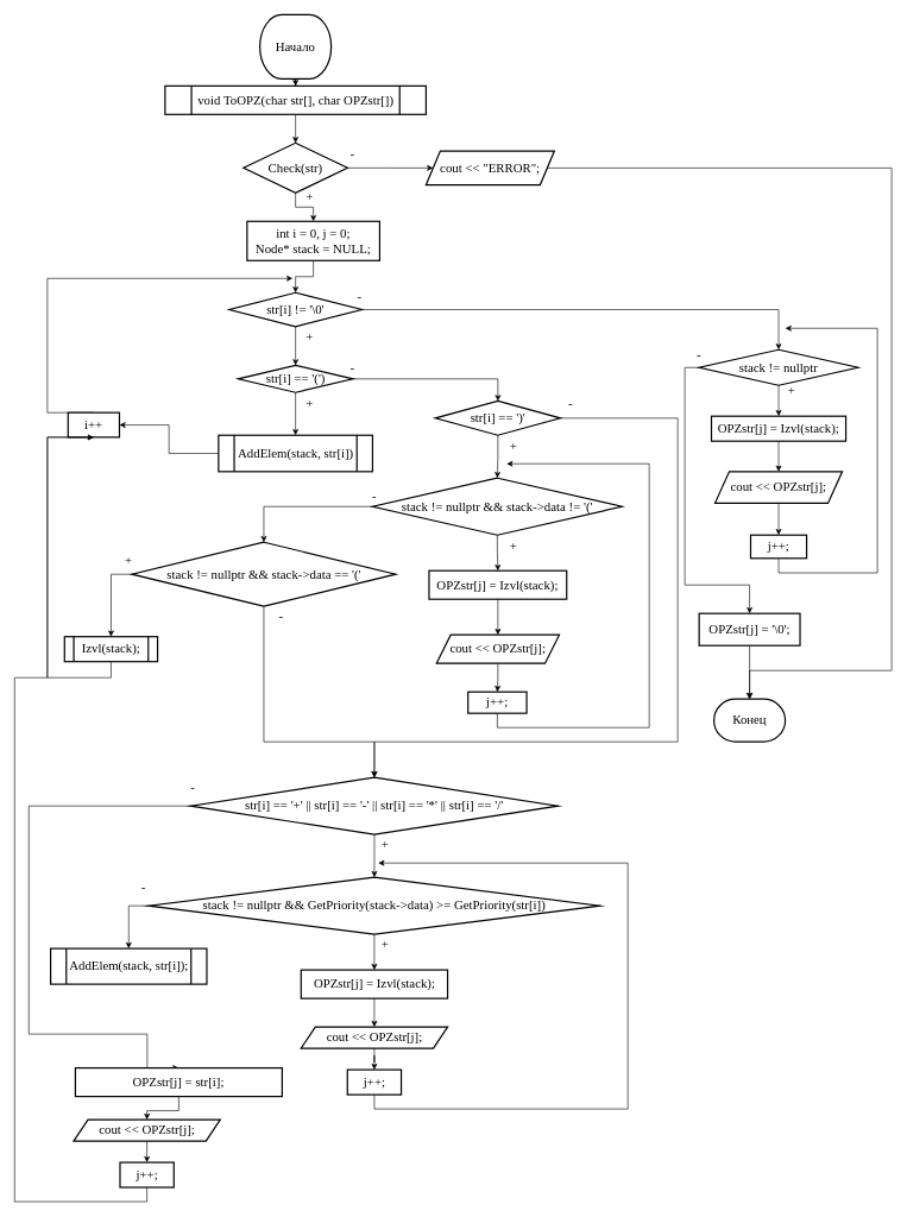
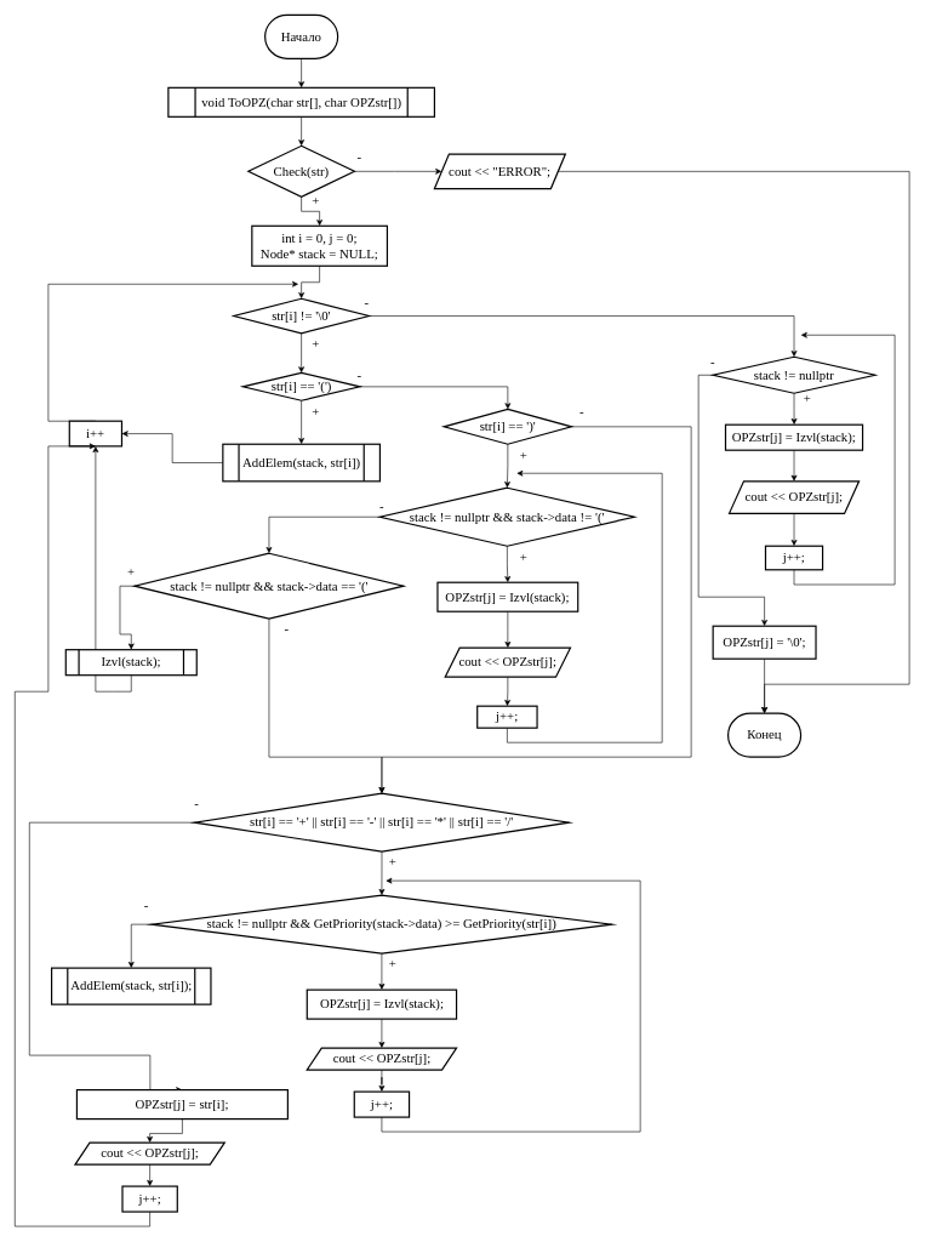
  <mxCell id="0" />
  <mxCell id="1" parent="0" />
  <mxCell id="2" value="" style="edgeStyle=orthogonalEdgeStyle;rounded=0;orthogonalLoop=1;jettySize=auto;html=1;" edge="1" parent="1" source="3" target="6"><mxGeometry relative="1" as="geometry" /></mxCell>
- <mxCell id="3" value="Начало" style="strokeWidth=2;html=1;shape=mxgraph.flowchart.terminator;whiteSpace=wrap;fontSize=18;fontFamily=Times New Roman;" vertex="1" parent="1"><mxGeometry x="364" y="20" width="100" height="90" as="geometry" /></mxCell>
+ <mxCell id="3" value="Начало" style="strokeWidth=2;html=1;shape=mxgraph.flowchart.terminator;whiteSpace=wrap;fontSize=18;fontFamily=Times New Roman;" vertex="1" parent="1"><mxGeometry x="364" y="20" width="100" height="60" as="geometry" /></mxCell>
  <mxCell id="4" value="Конец" style="strokeWidth=2;html=1;shape=mxgraph.flowchart.terminator;whiteSpace=wrap;fontSize=18;fontFamily=Times New Roman;" vertex="1" parent="1"><mxGeometry x="1000.75" y="980" width="100" height="60" as="geometry" /></mxCell>
  <mxCell id="5" value="" style="edgeStyle=orthogonalEdgeStyle;rounded=0;orthogonalLoop=1;jettySize=auto;html=1;" edge="1" parent="1" source="6" target="9"><mxGeometry relative="1" as="geometry" /></mxCell>
  <mxCell id="6" value="void ToOPZ(char str[], char OPZstr[])" style="shape=process;whiteSpace=wrap;html=1;backgroundOutline=1;fontSize=18;fontFamily=Times New Roman;strokeWidth=2;" vertex="1" parent="1"><mxGeometry x="231" y="120" width="366" height="40" as="geometry" /></mxCell>
  <mxCell id="7" value="" style="edgeStyle=orthogonalEdgeStyle;rounded=0;orthogonalLoop=1;jettySize=auto;html=1;" edge="1" parent="1" source="9" target="11"><mxGeometry relative="1" as="geometry" /></mxCell>
  <mxCell id="8" value="" style="edgeStyle=orthogonalEdgeStyle;rounded=0;orthogonalLoop=1;jettySize=auto;html=1;" edge="1" parent="1" source="9" target="12"><mxGeometry relative="1" as="geometry" /></mxCell>
  <mxCell id="9" value="Check(str)" style="rhombus;whiteSpace=wrap;html=1;fontSize=18;fontFamily=Times New Roman;strokeWidth=2;" vertex="1" parent="1"><mxGeometry x="341" y="200" width="146" height="70" as="geometry" /></mxCell>
  <mxCell id="10" value="" style="edgeStyle=orthogonalEdgeStyle;rounded=0;orthogonalLoop=1;jettySize=auto;html=1;" edge="1" parent="1" source="11" target="17"><mxGeometry relative="1" as="geometry" /></mxCell>
  <mxCell id="11" value="&lt;div&gt;int i = 0, j = 0;&lt;/div&gt;&lt;div&gt;&lt;span style=&quot;background-color: initial;&quot;&gt;Node* stack = NULL;&lt;/span&gt;&lt;/div&gt;" style="whiteSpace=wrap;html=1;fontSize=18;fontFamily=Times New Roman;strokeWidth=2;" vertex="1" parent="1"><mxGeometry x="346" y="310" width="186" height="55" as="geometry" /></mxCell>
  <mxCell id="12" value="cout &amp;lt;&amp;lt; &quot;ERROR&quot;;" style="shape=parallelogram;perimeter=parallelogramPerimeter;whiteSpace=wrap;html=1;fixedSize=1;fontSize=18;fontFamily=Times New Roman;strokeWidth=2;" vertex="1" parent="1"><mxGeometry x="597" y="211.25" width="180" height="47.5" as="geometry" /></mxCell>
  <mxCell id="13" value="+" style="text;html=1;align=center;verticalAlign=middle;whiteSpace=wrap;rounded=0;fontSize=18;fontFamily=Times New Roman;" vertex="1" parent="1"><mxGeometry x="404" y="260" width="60" height="30" as="geometry" /></mxCell>
  <mxCell id="14" value="-" style="text;html=1;align=center;verticalAlign=middle;whiteSpace=wrap;rounded=0;fontSize=18;fontFamily=Times New Roman;" vertex="1" parent="1"><mxGeometry x="464" y="200" width="60" height="30" as="geometry" /></mxCell>
  <mxCell id="15" value="" style="edgeStyle=orthogonalEdgeStyle;rounded=0;orthogonalLoop=1;jettySize=auto;html=1;" edge="1" parent="1" source="17" target="21"><mxGeometry relative="1" as="geometry" /></mxCell>
  <mxCell id="16" value="" style="edgeStyle=orthogonalEdgeStyle;rounded=0;orthogonalLoop=1;jettySize=auto;html=1;" edge="1" parent="1" source="17" target="76"><mxGeometry relative="1" as="geometry" /></mxCell>
  <mxCell id="17" value="str[i] != '\0'" style="rhombus;whiteSpace=wrap;html=1;fontSize=18;fontFamily=Times New Roman;strokeWidth=2;" vertex="1" parent="1"><mxGeometry x="321" y="410" width="186" height="47.5" as="geometry" /></mxCell>
  <mxCell id="18" value="+" style="text;html=1;align=center;verticalAlign=middle;whiteSpace=wrap;rounded=0;fontSize=18;fontFamily=Times New Roman;" vertex="1" parent="1"><mxGeometry x="404" y="457.5" width="60" height="30" as="geometry" /></mxCell>
  <mxCell id="19" value="" style="edgeStyle=orthogonalEdgeStyle;rounded=0;orthogonalLoop=1;jettySize=auto;html=1;" edge="1" parent="1" source="21" target="24"><mxGeometry relative="1" as="geometry" /></mxCell>
  <mxCell id="20" value="" style="edgeStyle=orthogonalEdgeStyle;rounded=0;orthogonalLoop=1;jettySize=auto;html=1;" edge="1" parent="1" source="21" target="28"><mxGeometry relative="1" as="geometry" /></mxCell>
  <mxCell id="21" value="str[i] == '(')" style="rhombus;whiteSpace=wrap;html=1;fontSize=18;fontFamily=Times New Roman;strokeWidth=2;" vertex="1" parent="1"><mxGeometry x="333.5" y="512" width="161" height="38" as="geometry" /></mxCell>
  <mxCell id="22" value="+" style="text;html=1;align=center;verticalAlign=middle;whiteSpace=wrap;rounded=0;fontSize=18;fontFamily=Times New Roman;" vertex="1" parent="1"><mxGeometry x="404" y="550" width="60" height="30" as="geometry" /></mxCell>
  <mxCell id="23" value="" style="edgeStyle=orthogonalEdgeStyle;rounded=0;orthogonalLoop=1;jettySize=auto;html=1;" edge="1" parent="1" source="24" target="53"><mxGeometry relative="1" as="geometry" /></mxCell>
  <mxCell id="24" value="AddElem(stack, str[i])" style="shape=process;whiteSpace=wrap;html=1;backgroundOutline=1;fontSize=18;fontFamily=Times New Roman;strokeWidth=2;" vertex="1" parent="1"><mxGeometry x="306" y="610" width="216" height="51" as="geometry" /></mxCell>
  <mxCell id="25" value="-" style="text;html=1;align=center;verticalAlign=middle;whiteSpace=wrap;rounded=0;fontSize=18;fontFamily=Times New Roman;" vertex="1" parent="1"><mxGeometry x="464" y="500" width="60" height="30" as="geometry" /></mxCell>
  <mxCell id="26" value="" style="edgeStyle=orthogonalEdgeStyle;rounded=0;orthogonalLoop=1;jettySize=auto;html=1;" edge="1" parent="1" source="28" target="31"><mxGeometry relative="1" as="geometry" /></mxCell>
  <mxCell id="27" value="" style="edgeStyle=orthogonalEdgeStyle;rounded=0;orthogonalLoop=1;jettySize=auto;html=1;exitX=1;exitY=0.5;exitDx=0;exitDy=0;" edge="1" parent="1" source="28" target="49"><mxGeometry relative="1" as="geometry"><Array as="points"><mxPoint x="950" y="586" /><mxPoint x="950" y="1040" /></Array></mxGeometry></mxCell>
  <mxCell id="28" value="str[i] == ')'" style="rhombus;whiteSpace=wrap;html=1;fontSize=18;fontFamily=Times New Roman;strokeWidth=2;" vertex="1" parent="1"><mxGeometry x="610" y="562" width="175.5" height="48" as="geometry" /></mxCell>
  <mxCell id="29" value="" style="edgeStyle=orthogonalEdgeStyle;rounded=0;orthogonalLoop=1;jettySize=auto;html=1;" edge="1" parent="1" source="31" target="34"><mxGeometry relative="1" as="geometry" /></mxCell>
  <mxCell id="30" value="" style="edgeStyle=orthogonalEdgeStyle;rounded=0;orthogonalLoop=1;jettySize=auto;html=1;exitX=0;exitY=0.5;exitDx=0;exitDy=0;" edge="1" parent="1" source="31" target="42"><mxGeometry relative="1" as="geometry" /></mxCell>
  <mxCell id="31" value="stack != nullptr &amp;amp;&amp;amp; stack-&amp;gt;data != '('" style="rhombus;whiteSpace=wrap;html=1;fontSize=18;fontFamily=Times New Roman;strokeWidth=2;" vertex="1" parent="1"><mxGeometry x="522" y="670" width="350" height="80" as="geometry" /></mxCell>
  <mxCell id="32" value="+" style="text;html=1;align=center;verticalAlign=middle;whiteSpace=wrap;rounded=0;fontSize=18;fontFamily=Times New Roman;" vertex="1" parent="1"><mxGeometry x="690" y="610" width="60" height="30" as="geometry" /></mxCell>
  <mxCell id="33" value="" style="edgeStyle=orthogonalEdgeStyle;rounded=0;orthogonalLoop=1;jettySize=auto;html=1;" edge="1" parent="1" source="34" target="36"><mxGeometry relative="1" as="geometry" /></mxCell>
  <mxCell id="34" value="OPZstr[j] = Izvl(stack);" style="whiteSpace=wrap;html=1;fontSize=18;fontFamily=Times New Roman;strokeWidth=2;" vertex="1" parent="1"><mxGeometry x="601.25" y="800" width="193" height="40" as="geometry" /></mxCell>
  <mxCell id="35" value="" style="edgeStyle=orthogonalEdgeStyle;rounded=0;orthogonalLoop=1;jettySize=auto;html=1;" edge="1" parent="1" source="36" target="38"><mxGeometry relative="1" as="geometry" /></mxCell>
  <mxCell id="36" value="cout &amp;lt;&amp;lt; OPZstr[j];" style="shape=parallelogram;perimeter=parallelogramPerimeter;whiteSpace=wrap;html=1;fixedSize=1;fontSize=18;fontFamily=Times New Roman;strokeWidth=2;" vertex="1" parent="1"><mxGeometry x="611.63" y="890" width="172.25" height="40" as="geometry" /></mxCell>
  <mxCell id="37" style="edgeStyle=orthogonalEdgeStyle;rounded=0;orthogonalLoop=1;jettySize=auto;html=1;exitX=0.5;exitY=1;exitDx=0;exitDy=0;" edge="1" parent="1" source="38"><mxGeometry relative="1" as="geometry"><mxPoint x="710" y="650" as="targetPoint" /><Array as="points"><mxPoint x="697" y="1020" /><mxPoint x="910" y="1020" /><mxPoint x="910" y="650" /></Array></mxGeometry></mxCell>
  <mxCell id="38" value="j++;" style="whiteSpace=wrap;html=1;fontSize=18;fontFamily=Times New Roman;strokeWidth=2;" vertex="1" parent="1"><mxGeometry x="655.87" y="970" width="82.25" height="30" as="geometry" /></mxCell>
  <mxCell id="39" value="+" style="text;html=1;align=center;verticalAlign=middle;whiteSpace=wrap;rounded=0;fontSize=18;fontFamily=Times New Roman;" vertex="1" parent="1"><mxGeometry x="690" y="750" width="60" height="30" as="geometry" /></mxCell>
  <mxCell id="40" value="" style="edgeStyle=orthogonalEdgeStyle;rounded=0;orthogonalLoop=1;jettySize=auto;html=1;exitX=0;exitY=0.5;exitDx=0;exitDy=0;" edge="1" parent="1" source="42" target="46"><mxGeometry relative="1" as="geometry" /></mxCell>
  <mxCell id="41" style="edgeStyle=orthogonalEdgeStyle;rounded=0;orthogonalLoop=1;jettySize=auto;html=1;entryX=0.5;entryY=0;entryDx=0;entryDy=0;exitX=0.5;exitY=1;exitDx=0;exitDy=0;" edge="1" parent="1" source="42" target="49"><mxGeometry relative="1" as="geometry"><Array as="points"><mxPoint x="370" y="1040" /><mxPoint x="525" y="1040" /></Array></mxGeometry></mxCell>
  <mxCell id="42" value="stack != nullptr &amp;amp;&amp;amp; stack-&amp;gt;data == '('" style="rhombus;whiteSpace=wrap;html=1;fontSize=18;fontFamily=Times New Roman;strokeWidth=2;" vertex="1" parent="1"><mxGeometry x="184.5" y="760" width="370" height="90" as="geometry" /></mxCell>
  <mxCell id="43" value="-" style="text;html=1;align=center;verticalAlign=middle;whiteSpace=wrap;rounded=0;fontSize=18;fontFamily=Times New Roman;" vertex="1" parent="1"><mxGeometry x="494.5" y="680" width="60" height="30" as="geometry" /></mxCell>
  <mxCell id="44" value="-" style="text;html=1;align=center;verticalAlign=middle;whiteSpace=wrap;rounded=0;fontSize=18;fontFamily=Times New Roman;" vertex="1" parent="1"><mxGeometry x="364" y="850" width="60" height="30" as="geometry" /></mxCell>
  <mxCell id="45" style="edgeStyle=orthogonalEdgeStyle;rounded=0;orthogonalLoop=1;jettySize=auto;html=1;entryX=0.5;entryY=1;entryDx=0;entryDy=0;exitX=0.5;exitY=1;exitDx=0;exitDy=0;" edge="1" parent="1" source="46" target="53"><mxGeometry relative="1" as="geometry"><Array as="points"><mxPoint x="155" y="950" /><mxPoint x="66" y="950" /></Array></mxGeometry></mxCell>
- <mxCell id="46" value="Izvl(stack);" style="shape=process;whiteSpace=wrap;html=1;backgroundOutline=1;fontSize=18;fontFamily=Times New Roman;strokeWidth=2;" vertex="1" parent="1"><mxGeometry x="90" y="892.5" width="130.5" height="35" as="geometry" /></mxCell>
+ <mxCell id="46" value="Izvl(stack);" style="shape=process;whiteSpace=wrap;html=1;backgroundOutline=1;fontSize=18;fontFamily=Times New Roman;strokeWidth=2;" vertex="1" parent="1"><mxGeometry x="90" y="892.5" width="180" height="35" as="geometry" /></mxCell>
  <mxCell id="47" value="" style="edgeStyle=orthogonalEdgeStyle;rounded=0;orthogonalLoop=1;jettySize=auto;html=1;" edge="1" parent="1" source="49" target="56"><mxGeometry relative="1" as="geometry" /></mxCell>
  <mxCell id="48" value="" style="edgeStyle=orthogonalEdgeStyle;rounded=0;orthogonalLoop=1;jettySize=auto;html=1;exitX=0;exitY=0.5;exitDx=0;exitDy=0;entryX=0.5;entryY=0;entryDx=0;entryDy=0;" edge="1" parent="1" source="49" target="69"><mxGeometry relative="1" as="geometry"><Array as="points"><mxPoint x="40" y="1130" /><mxPoint x="40" y="1450" /><mxPoint x="206" y="1450" /></Array></mxGeometry></mxCell>
  <mxCell id="49" value="str[i] == '+' || str[i] == '-' || str[i] == '*' || str[i] == '/'" style="rhombus;whiteSpace=wrap;html=1;fontSize=18;fontFamily=Times New Roman;strokeWidth=2;" vertex="1" parent="1"><mxGeometry x="266.87" y="1090" width="515.25" height="80" as="geometry" /></mxCell>
  <mxCell id="50" value="-" style="text;html=1;align=center;verticalAlign=middle;whiteSpace=wrap;rounded=0;fontSize=18;fontFamily=Times New Roman;" vertex="1" parent="1"><mxGeometry x="770" y="550" width="60" height="30" as="geometry" /></mxCell>
  <mxCell id="51" value="+" style="text;html=1;align=center;verticalAlign=middle;whiteSpace=wrap;rounded=0;fontSize=18;fontFamily=Times New Roman;" vertex="1" parent="1"><mxGeometry x="150" y="770" width="60" height="30" as="geometry" /></mxCell>
  <mxCell id="52" style="edgeStyle=orthogonalEdgeStyle;rounded=0;orthogonalLoop=1;jettySize=auto;html=1;exitX=0.5;exitY=0;exitDx=0;exitDy=0;" edge="1" parent="1" source="53"><mxGeometry relative="1" as="geometry"><mxPoint x="410" y="390" as="targetPoint" /><Array as="points"><mxPoint x="66" y="390" /></Array></mxGeometry></mxCell>
  <mxCell id="53" value="i++" style="whiteSpace=wrap;html=1;fontSize=18;fontFamily=Times New Roman;strokeWidth=2;" vertex="1" parent="1"><mxGeometry x="95" y="578.25" width="72" height="34.5" as="geometry" /></mxCell>
  <mxCell id="54" value="" style="edgeStyle=orthogonalEdgeStyle;rounded=0;orthogonalLoop=1;jettySize=auto;html=1;" edge="1" parent="1" source="56" target="59"><mxGeometry relative="1" as="geometry" /></mxCell>
  <mxCell id="55" value="" style="edgeStyle=orthogonalEdgeStyle;rounded=0;orthogonalLoop=1;jettySize=auto;html=1;exitX=0;exitY=0.5;exitDx=0;exitDy=0;" edge="1" parent="1" source="56" target="66"><mxGeometry relative="1" as="geometry" /></mxCell>
  <mxCell id="56" value="stack != nullptr &amp;amp;&amp;amp; GetPriority(stack-&amp;gt;data) &amp;gt;= GetPriority(str[i])" style="rhombus;whiteSpace=wrap;html=1;fontSize=18;fontFamily=Times New Roman;strokeWidth=2;" vertex="1" parent="1"><mxGeometry x="207.93" y="1230" width="633.13" height="80" as="geometry" /></mxCell>
  <mxCell id="57" value="+" style="text;html=1;align=center;verticalAlign=middle;whiteSpace=wrap;rounded=0;fontSize=18;fontFamily=Times New Roman;" vertex="1" parent="1"><mxGeometry x="510" y="1170" width="60" height="30" as="geometry" /></mxCell>
  <mxCell id="58" value="" style="edgeStyle=orthogonalEdgeStyle;rounded=0;orthogonalLoop=1;jettySize=auto;html=1;" edge="1" parent="1" source="59" target="62"><mxGeometry relative="1" as="geometry" /></mxCell>
  <mxCell id="59" value="OPZstr[j] = Izvl(stack);" style="whiteSpace=wrap;html=1;fontSize=18;fontFamily=Times New Roman;strokeWidth=2;" vertex="1" parent="1"><mxGeometry x="421.74" y="1360" width="205.51" height="40" as="geometry" /></mxCell>
  <mxCell id="60" value="+" style="text;html=1;align=center;verticalAlign=middle;whiteSpace=wrap;rounded=0;fontSize=18;fontFamily=Times New Roman;" vertex="1" parent="1"><mxGeometry x="510" y="1310" width="60" height="30" as="geometry" /></mxCell>
  <mxCell id="61" value="" style="edgeStyle=orthogonalEdgeStyle;rounded=0;orthogonalLoop=1;jettySize=auto;html=1;" edge="1" parent="1" source="62" target="64"><mxGeometry relative="1" as="geometry" /></mxCell>
  <mxCell id="62" value="cout &amp;lt;&amp;lt; OPZstr[j];" style="shape=parallelogram;perimeter=parallelogramPerimeter;whiteSpace=wrap;html=1;fixedSize=1;fontSize=18;fontFamily=Times New Roman;strokeWidth=2;" vertex="1" parent="1"><mxGeometry x="421.74" y="1440" width="205.51" height="30" as="geometry" /></mxCell>
  <mxCell id="63" style="edgeStyle=orthogonalEdgeStyle;rounded=0;orthogonalLoop=1;jettySize=auto;html=1;exitX=0.5;exitY=1;exitDx=0;exitDy=0;" edge="1" parent="1" source="64"><mxGeometry relative="1" as="geometry"><mxPoint x="530" y="1210" as="targetPoint" /><Array as="points"><mxPoint x="525" y="1555" /><mxPoint x="880" y="1555" /><mxPoint x="880" y="1210" /></Array></mxGeometry></mxCell>
  <mxCell id="64" value="j++;" style="whiteSpace=wrap;html=1;fontSize=18;fontFamily=Times New Roman;strokeWidth=2;" vertex="1" parent="1"><mxGeometry x="486.74" y="1500" width="75.51" height="35" as="geometry" /></mxCell>
  <mxCell id="65" value="-" style="text;html=1;align=center;verticalAlign=middle;whiteSpace=wrap;rounded=0;fontSize=18;fontFamily=Times New Roman;" vertex="1" parent="1"><mxGeometry x="171" y="1230" width="60" height="30" as="geometry" /></mxCell>
  <mxCell id="66" value="AddElem(stack, str[i]);" style="shape=process;whiteSpace=wrap;html=1;backgroundOutline=1;fontSize=18;fontFamily=Times New Roman;strokeWidth=2;" vertex="1" parent="1"><mxGeometry x="70.5" y="1330" width="219" height="50" as="geometry" /></mxCell>
  <mxCell id="67" value="-" style="text;html=1;align=center;verticalAlign=middle;whiteSpace=wrap;rounded=0;fontSize=18;fontFamily=Times New Roman;" vertex="1" parent="1"><mxGeometry x="240" y="1090" width="60" height="30" as="geometry" /></mxCell>
  <mxCell id="68" style="edgeStyle=orthogonalEdgeStyle;rounded=0;orthogonalLoop=1;jettySize=auto;html=1;exitX=0.5;exitY=1;exitDx=0;exitDy=0;entryX=0.5;entryY=0;entryDx=0;entryDy=0;" edge="1" parent="1" source="69" target="71"><mxGeometry relative="1" as="geometry" /></mxCell>
  <mxCell id="69" value="OPZstr[j] = str[i];" style="whiteSpace=wrap;html=1;fontSize=18;fontFamily=Times New Roman;strokeWidth=2;" vertex="1" parent="1"><mxGeometry x="105.24" y="1497.5" width="290" height="40" as="geometry" /></mxCell>
  <mxCell id="70" style="edgeStyle=orthogonalEdgeStyle;rounded=0;orthogonalLoop=1;jettySize=auto;html=1;exitX=0.5;exitY=1;exitDx=0;exitDy=0;entryX=0.5;entryY=0;entryDx=0;entryDy=0;" edge="1" parent="1" source="71" target="73"><mxGeometry relative="1" as="geometry" /></mxCell>
  <mxCell id="71" value="cout &amp;lt;&amp;lt; OPZstr[j];" style="shape=parallelogram;perimeter=parallelogramPerimeter;whiteSpace=wrap;html=1;fixedSize=1;fontSize=18;fontFamily=Times New Roman;strokeWidth=2;" vertex="1" parent="1"><mxGeometry x="102.87" y="1570" width="205.51" height="30" as="geometry" /></mxCell>
  <mxCell id="72" style="edgeStyle=orthogonalEdgeStyle;rounded=0;orthogonalLoop=1;jettySize=auto;html=1;entryX=0.5;entryY=1;entryDx=0;entryDy=0;exitX=0.5;exitY=1;exitDx=0;exitDy=0;" edge="1" parent="1" source="73" target="53"><mxGeometry relative="1" as="geometry"><Array as="points"><mxPoint x="206" y="1685" /><mxPoint x="20" y="1685" /><mxPoint x="20" y="950" /><mxPoint x="66" y="950" /></Array></mxGeometry></mxCell>
  <mxCell id="73" value="j++;" style="whiteSpace=wrap;html=1;fontSize=18;fontFamily=Times New Roman;strokeWidth=2;" vertex="1" parent="1"><mxGeometry x="167.86" y="1630" width="75.51" height="35" as="geometry" /></mxCell>
  <mxCell id="74" value="" style="edgeStyle=orthogonalEdgeStyle;rounded=0;orthogonalLoop=1;jettySize=auto;html=1;" edge="1" parent="1" source="76" target="79"><mxGeometry relative="1" as="geometry" /></mxCell>
  <mxCell id="75" value="" style="edgeStyle=orthogonalEdgeStyle;rounded=0;orthogonalLoop=1;jettySize=auto;html=1;exitX=0;exitY=0.5;exitDx=0;exitDy=0;entryX=0.5;entryY=0;entryDx=0;entryDy=0;" edge="1" parent="1" source="76" target="87"><mxGeometry relative="1" as="geometry"><Array as="points"><mxPoint x="960" y="515" /><mxPoint x="960" y="820" /><mxPoint x="1051" y="820" /></Array></mxGeometry></mxCell>
  <mxCell id="76" value="stack != nullptr" style="rhombus;whiteSpace=wrap;html=1;fontSize=18;fontFamily=Times New Roman;strokeWidth=2;" vertex="1" parent="1"><mxGeometry x="980" y="490" width="223" height="50" as="geometry" /></mxCell>
  <mxCell id="77" value="-" style="text;html=1;align=center;verticalAlign=middle;whiteSpace=wrap;rounded=0;fontSize=18;fontFamily=Times New Roman;" vertex="1" parent="1"><mxGeometry x="474" y="400" width="60" height="30" as="geometry" /></mxCell>
  <mxCell id="78" value="" style="edgeStyle=orthogonalEdgeStyle;rounded=0;orthogonalLoop=1;jettySize=auto;html=1;" edge="1" parent="1" source="79" target="82"><mxGeometry relative="1" as="geometry" /></mxCell>
  <mxCell id="79" value="OPZstr[j] = Izvl(stack);" style="whiteSpace=wrap;html=1;fontSize=18;fontFamily=Times New Roman;strokeWidth=2;" vertex="1" parent="1"><mxGeometry x="997.25" y="583.25" width="188.5" height="35" as="geometry" /></mxCell>
  <mxCell id="80" value="+" style="text;html=1;align=center;verticalAlign=middle;whiteSpace=wrap;rounded=0;fontSize=18;fontFamily=Times New Roman;" vertex="1" parent="1"><mxGeometry x="1080" y="532" width="60" height="30" as="geometry" /></mxCell>
  <mxCell id="81" value="" style="edgeStyle=orthogonalEdgeStyle;rounded=0;orthogonalLoop=1;jettySize=auto;html=1;" edge="1" parent="1" source="82" target="84"><mxGeometry relative="1" as="geometry" /></mxCell>
  <mxCell id="82" value="cout &amp;lt;&amp;lt; OPZstr[j];" style="shape=parallelogram;perimeter=parallelogramPerimeter;whiteSpace=wrap;html=1;fixedSize=1;fontSize=18;fontFamily=Times New Roman;strokeWidth=2;" vertex="1" parent="1"><mxGeometry x="1002.25" y="661" width="178.5" height="44.25" as="geometry" /></mxCell>
  <mxCell id="83" style="edgeStyle=orthogonalEdgeStyle;rounded=0;orthogonalLoop=1;jettySize=auto;html=1;exitX=0.5;exitY=1;exitDx=0;exitDy=0;" edge="1" parent="1" source="84"><mxGeometry relative="1" as="geometry"><mxPoint x="1100.8" y="460" as="targetPoint" /><Array as="points"><mxPoint x="1092" y="803" /><mxPoint x="1230" y="803" /><mxPoint x="1230" y="460" /></Array></mxGeometry></mxCell>
  <mxCell id="84" value="j++;" style="whiteSpace=wrap;html=1;fontSize=18;fontFamily=Times New Roman;strokeWidth=2;" vertex="1" parent="1"><mxGeometry x="1052.25" y="750" width="78.5" height="32.63" as="geometry" /></mxCell>
  <mxCell id="85" value="-" style="text;html=1;align=center;verticalAlign=middle;whiteSpace=wrap;rounded=0;fontSize=18;fontFamily=Times New Roman;" vertex="1" parent="1"><mxGeometry x="950" y="482" width="60" height="30" as="geometry" /></mxCell>
  <mxCell id="86" value="" style="edgeStyle=orthogonalEdgeStyle;rounded=0;orthogonalLoop=1;jettySize=auto;html=1;" edge="1" parent="1" source="87" target="4"><mxGeometry relative="1" as="geometry" /></mxCell>
  <mxCell id="87" value="OPZstr[j] = '\0';" style="whiteSpace=wrap;html=1;fontSize=18;fontFamily=Times New Roman;strokeWidth=2;" vertex="1" parent="1"><mxGeometry x="980" y="860" width="141.5" height="45" as="geometry" /></mxCell>
  <mxCell id="88" style="edgeStyle=orthogonalEdgeStyle;rounded=0;orthogonalLoop=1;jettySize=auto;html=1;entryX=0.5;entryY=0;entryDx=0;entryDy=0;entryPerimeter=0;" edge="1" parent="1" source="12" target="4"><mxGeometry relative="1" as="geometry"><Array as="points"><mxPoint x="1250" y="235" /><mxPoint x="1250" y="940" /><mxPoint x="1051" y="940" /></Array></mxGeometry></mxCell>
